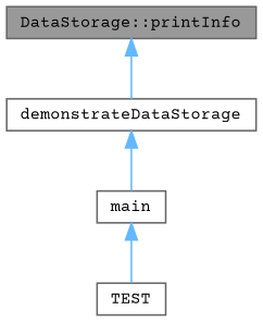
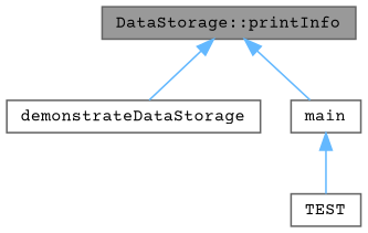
  digraph {
    fontname="Courier Prime"
    rankdir=TB
    node [color=grey40 fillcolor=white fontname="Courier Prime" fontsize=10 shape=box style=filled]
    edge [color=steelblue1 dir=back fontname="Courier Prime" fontsize=10 labelfontname=Helvetica labelfontsize=10 style=solid]
    n1 [color=gray40 fillcolor=grey60 fontcolor=black height=0.2 label="DataStorage::printInfo" width=0.4]
    n2 [height=0.2 label=demonstrateDataStorage width=0.4]
    n3 [height=0.2 label=main width=0.4]
    n4 [height=0.2 label=TEST width=0.4]
    n1 -> n2
-   n2 -> n3
+   n1 -> n3
    n3 -> n4
  }
